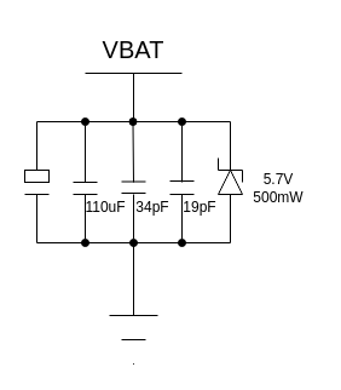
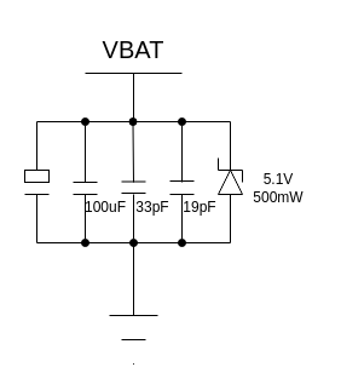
  <mxCell id="0" />
  <mxCell id="1" parent="0" />
  <mxCell id="2" value="" style="endArrow=none;html=1;rounded=0;" edge="1" parent="1"><mxGeometry width="50" height="50" relative="1" as="geometry"><mxPoint x="70" y="60" as="sourcePoint" /><mxPoint x="150" y="60" as="targetPoint" /></mxGeometry></mxCell>
  <mxCell id="3" value="&lt;font style=&quot;font-size: 20px;&quot;&gt;VBAT&lt;/font&gt;" style="text;html=1;align=center;verticalAlign=middle;whiteSpace=wrap;rounded=0;" vertex="1" parent="1"><mxGeometry x="70" y="20" width="80" height="40" as="geometry" /></mxCell>
  <mxCell id="4" value="" style="endArrow=none;html=1;rounded=0;entryX=0.5;entryY=1;entryDx=0;entryDy=0;" edge="1" parent="1" target="3"><mxGeometry width="50" height="50" relative="1" as="geometry"><mxPoint x="110" y="100" as="sourcePoint" /><mxPoint x="200" y="160" as="targetPoint" /></mxGeometry></mxCell>
  <mxCell id="5" value="" style="endArrow=none;html=1;rounded=0;" edge="1" parent="1"><mxGeometry width="50" height="50" relative="1" as="geometry"><mxPoint x="30" y="100" as="sourcePoint" /><mxPoint x="190" y="100" as="targetPoint" /></mxGeometry></mxCell>
  <mxCell id="6" value="" style="endArrow=none;html=1;rounded=0;endFill=0;" edge="1" parent="1"><mxGeometry width="50" height="50" relative="1" as="geometry"><mxPoint x="30" y="140" as="sourcePoint" /><mxPoint x="30" y="100" as="targetPoint" /></mxGeometry></mxCell>
  <mxCell id="7" value="" style="endArrow=oval;html=1;rounded=0;endFill=1;" edge="1" parent="1"><mxGeometry width="50" height="50" relative="1" as="geometry"><mxPoint x="70" y="150" as="sourcePoint" /><mxPoint x="70" y="100" as="targetPoint" /></mxGeometry></mxCell>
  <mxCell id="8" value="" style="endArrow=oval;html=1;rounded=0;endFill=1;" edge="1" parent="1"><mxGeometry width="50" height="50" relative="1" as="geometry"><mxPoint x="150" y="150" as="sourcePoint" /><mxPoint x="150" y="100" as="targetPoint" /></mxGeometry></mxCell>
  <mxCell id="9" value="" style="endArrow=none;html=1;rounded=0;endFill=0;" edge="1" parent="1"><mxGeometry width="50" height="50" relative="1" as="geometry"><mxPoint x="190" y="140" as="sourcePoint" /><mxPoint x="190" y="100" as="targetPoint" /></mxGeometry></mxCell>
  <mxCell id="10" value="" style="endArrow=oval;html=1;rounded=0;endFill=1;" edge="1" parent="1"><mxGeometry width="50" height="50" relative="1" as="geometry"><mxPoint x="110" y="150" as="sourcePoint" /><mxPoint x="109.5" y="100" as="targetPoint" /></mxGeometry></mxCell>
  <mxCell id="11" value="" style="rounded=0;whiteSpace=wrap;html=1;" vertex="1" parent="1"><mxGeometry x="20" y="140" width="20" height="10" as="geometry" /></mxCell>
  <mxCell id="12" value="" style="endArrow=none;html=1;rounded=0;" edge="1" parent="1"><mxGeometry width="50" height="50" relative="1" as="geometry"><mxPoint x="20" y="160" as="sourcePoint" /><mxPoint x="40" y="160" as="targetPoint" /></mxGeometry></mxCell>
  <mxCell id="13" value="" style="endArrow=none;html=1;rounded=0;" edge="1" parent="1"><mxGeometry width="50" height="50" relative="1" as="geometry"><mxPoint x="60" y="150" as="sourcePoint" /><mxPoint x="80" y="150" as="targetPoint" /></mxGeometry></mxCell>
  <mxCell id="14" value="" style="endArrow=none;html=1;rounded=0;" edge="1" parent="1"><mxGeometry width="50" height="50" relative="1" as="geometry"><mxPoint x="60" y="160" as="sourcePoint" /><mxPoint x="80" y="160" as="targetPoint" /></mxGeometry></mxCell>
  <mxCell id="15" value="" style="endArrow=none;html=1;rounded=0;" edge="1" parent="1"><mxGeometry width="50" height="50" relative="1" as="geometry"><mxPoint x="100" y="149.5" as="sourcePoint" /><mxPoint x="120" y="149.5" as="targetPoint" /></mxGeometry></mxCell>
  <mxCell id="16" value="" style="endArrow=none;html=1;rounded=0;" edge="1" parent="1"><mxGeometry width="50" height="50" relative="1" as="geometry"><mxPoint x="100" y="159" as="sourcePoint" /><mxPoint x="120" y="159" as="targetPoint" /></mxGeometry></mxCell>
  <mxCell id="17" value="" style="endArrow=none;html=1;rounded=0;" edge="1" parent="1"><mxGeometry width="50" height="50" relative="1" as="geometry"><mxPoint x="180" y="130" as="sourcePoint" /><mxPoint x="200" y="150" as="targetPoint" /><Array as="points"><mxPoint x="180" y="140" /><mxPoint x="200" y="140" /></Array></mxGeometry></mxCell>
  <mxCell id="18" value="" style="endArrow=none;html=1;rounded=0;" edge="1" parent="1"><mxGeometry width="50" height="50" relative="1" as="geometry"><mxPoint x="140" y="160" as="sourcePoint" /><mxPoint x="160" y="160" as="targetPoint" /></mxGeometry></mxCell>
  <mxCell id="19" value="" style="endArrow=none;html=1;rounded=0;" edge="1" parent="1"><mxGeometry width="50" height="50" relative="1" as="geometry"><mxPoint x="140" y="149" as="sourcePoint" /><mxPoint x="160" y="149" as="targetPoint" /></mxGeometry></mxCell>
  <mxCell id="20" value="" style="triangle;whiteSpace=wrap;html=1;direction=north;" vertex="1" parent="1"><mxGeometry x="180" y="140" width="20" height="20" as="geometry" /></mxCell>
  <mxCell id="21" value="" style="endArrow=none;html=1;rounded=0;entryX=0;entryY=0.5;entryDx=0;entryDy=0;" edge="1" parent="1" target="20"><mxGeometry width="50" height="50" relative="1" as="geometry"><mxPoint x="30" y="160" as="sourcePoint" /><mxPoint x="190" y="200" as="targetPoint" /><Array as="points"><mxPoint x="30" y="200" /><mxPoint x="190" y="200" /></Array></mxGeometry></mxCell>
  <mxCell id="22" value="" style="endArrow=oval;html=1;rounded=0;endFill=1;" edge="1" parent="1"><mxGeometry width="50" height="50" relative="1" as="geometry"><mxPoint x="70" y="160" as="sourcePoint" /><mxPoint x="70" y="200" as="targetPoint" /></mxGeometry></mxCell>
  <mxCell id="23" value="" style="endArrow=oval;html=1;rounded=0;endFill=1;" edge="1" parent="1"><mxGeometry width="50" height="50" relative="1" as="geometry"><mxPoint x="110" y="160" as="sourcePoint" /><mxPoint x="110" y="200" as="targetPoint" /></mxGeometry></mxCell>
  <mxCell id="24" value="" style="endArrow=oval;html=1;rounded=0;endFill=1;" edge="1" parent="1"><mxGeometry width="50" height="50" relative="1" as="geometry"><mxPoint x="150" y="160" as="sourcePoint" /><mxPoint x="150" y="200" as="targetPoint" /></mxGeometry></mxCell>
  <mxCell id="25" value="" style="endArrow=none;html=1;rounded=0;" edge="1" parent="1"><mxGeometry width="50" height="50" relative="1" as="geometry"><mxPoint x="110" y="200" as="sourcePoint" /><mxPoint x="110" y="260" as="targetPoint" /></mxGeometry></mxCell>
  <mxCell id="26" value="" style="shape=mxgraph.arrows2.wedgeArrowDashed2;html=1;bendable=0;startWidth=20;stepSize=15;rounded=0;" edge="1" parent="1"><mxGeometry width="100" height="100" relative="1" as="geometry"><mxPoint x="110" y="260" as="sourcePoint" /><mxPoint x="110" y="300" as="targetPoint" /></mxGeometry></mxCell>
- <mxCell id="27" value="5.7V&lt;div&gt;500mW&lt;/div&gt;" style="text;html=1;align=center;verticalAlign=middle;whiteSpace=wrap;rounded=0;" vertex="1" parent="1"><mxGeometry x="200" y="140" width="60" height="30" as="geometry" /></mxCell>
- <mxCell id="28" value="34pF" style="text;html=1;align=center;verticalAlign=middle;whiteSpace=wrap;rounded=0;" vertex="1" parent="1"><mxGeometry x="96" y="156" width="60" height="30" as="geometry" /></mxCell>
+ <mxCell id="27" value="5.1V&lt;div&gt;500mW&lt;/div&gt;" style="text;html=1;align=center;verticalAlign=middle;whiteSpace=wrap;rounded=0;" vertex="1" parent="1"><mxGeometry x="200" y="140" width="60" height="30" as="geometry" /></mxCell>
+ <mxCell id="28" value="33pF" style="text;html=1;align=center;verticalAlign=middle;whiteSpace=wrap;rounded=0;" vertex="1" parent="1"><mxGeometry x="96" y="156" width="60" height="30" as="geometry" /></mxCell>
  <mxCell id="29" value="19pF" style="text;html=1;align=center;verticalAlign=middle;whiteSpace=wrap;rounded=0;" vertex="1" parent="1"><mxGeometry x="135" y="156" width="60" height="30" as="geometry" /></mxCell>
- <mxCell id="30" value="110uF" style="text;html=1;align=center;verticalAlign=middle;whiteSpace=wrap;rounded=0;" vertex="1" parent="1"><mxGeometry x="57" y="156" width="60" height="30" as="geometry" /></mxCell>
+ <mxCell id="30" value="100uF" style="text;html=1;align=center;verticalAlign=middle;whiteSpace=wrap;rounded=0;" vertex="1" parent="1"><mxGeometry x="57" y="156" width="60" height="30" as="geometry" /></mxCell>
